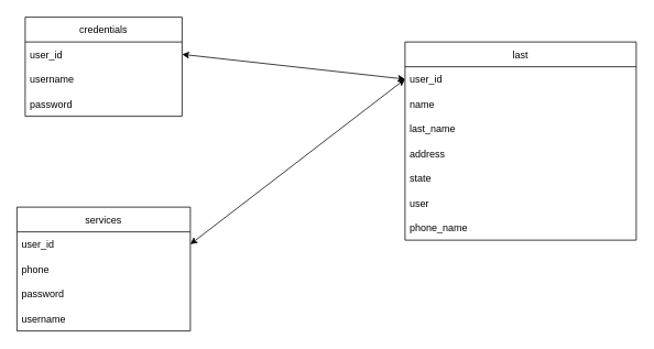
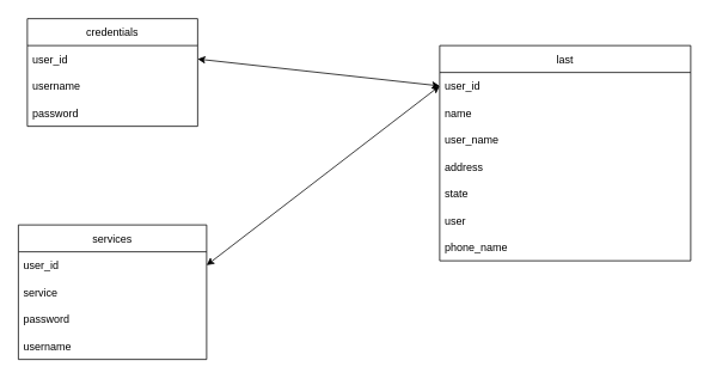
  <mxCell id="0" />
  <mxCell id="1" parent="0" />
  <mxCell id="2" value="credentials" style="swimlane;fontStyle=0;childLayout=stackLayout;horizontal=1;startSize=30;horizontalStack=0;resizeParent=1;resizeParentMax=0;resizeLast=0;collapsible=1;marginBottom=0;" parent="1" vertex="1"><mxGeometry x="30" y="20" width="190" height="120" as="geometry" /></mxCell>
  <mxCell id="3" value="user_id" style="text;strokeColor=none;fillColor=none;align=left;verticalAlign=middle;spacingLeft=4;spacingRight=4;overflow=hidden;points=[[0,0.5],[1,0.5]];portConstraint=eastwest;rotatable=0;" parent="2" vertex="1"><mxGeometry y="30" width="190" height="30" as="geometry" /></mxCell>
  <mxCell id="4" value="username" style="text;strokeColor=none;fillColor=none;align=left;verticalAlign=middle;spacingLeft=4;spacingRight=4;overflow=hidden;points=[[0,0.5],[1,0.5]];portConstraint=eastwest;rotatable=0;" parent="2" vertex="1"><mxGeometry y="60" width="190" height="30" as="geometry" /></mxCell>
  <mxCell id="5" value="password" style="text;strokeColor=none;fillColor=none;align=left;verticalAlign=middle;spacingLeft=4;spacingRight=4;overflow=hidden;points=[[0,0.5],[1,0.5]];portConstraint=eastwest;rotatable=0;" parent="2" vertex="1"><mxGeometry y="90" width="190" height="30" as="geometry" /></mxCell>
  <mxCell id="6" value="last" style="swimlane;fontStyle=0;childLayout=stackLayout;horizontal=1;startSize=30;horizontalStack=0;resizeParent=1;resizeParentMax=0;resizeLast=0;collapsible=1;marginBottom=0;" parent="1" vertex="1"><mxGeometry x="490" y="50" width="280" height="240" as="geometry" /></mxCell>
  <mxCell id="7" value="user_id" style="text;strokeColor=none;fillColor=none;align=left;verticalAlign=middle;spacingLeft=4;spacingRight=4;overflow=hidden;points=[[0,0.5],[1,0.5]];portConstraint=eastwest;rotatable=0;" parent="6" vertex="1"><mxGeometry y="30" width="280" height="30" as="geometry" /></mxCell>
  <mxCell id="8" value="name" style="text;strokeColor=none;fillColor=none;align=left;verticalAlign=middle;spacingLeft=4;spacingRight=4;overflow=hidden;points=[[0,0.5],[1,0.5]];portConstraint=eastwest;rotatable=0;" parent="6" vertex="1"><mxGeometry y="60" width="280" height="30" as="geometry" /></mxCell>
- <mxCell id="9" value="last_name" style="text;strokeColor=none;fillColor=none;align=left;verticalAlign=middle;spacingLeft=4;spacingRight=4;overflow=hidden;points=[[0,0.5],[1,0.5]];portConstraint=eastwest;rotatable=0;" parent="6" vertex="1"><mxGeometry y="90" width="280" height="30" as="geometry" /></mxCell>
+ <mxCell id="9" value="user_name" style="text;strokeColor=none;fillColor=none;align=left;verticalAlign=middle;spacingLeft=4;spacingRight=4;overflow=hidden;points=[[0,0.5],[1,0.5]];portConstraint=eastwest;rotatable=0;" parent="6" vertex="1"><mxGeometry y="90" width="280" height="30" as="geometry" /></mxCell>
  <mxCell id="10" value="address" style="text;strokeColor=none;fillColor=none;align=left;verticalAlign=middle;spacingLeft=4;spacingRight=4;overflow=hidden;points=[[0,0.5],[1,0.5]];portConstraint=eastwest;rotatable=0;" parent="6" vertex="1"><mxGeometry y="120" width="280" height="30" as="geometry" /></mxCell>
  <mxCell id="11" value="state" style="text;strokeColor=none;fillColor=none;align=left;verticalAlign=middle;spacingLeft=4;spacingRight=4;overflow=hidden;points=[[0,0.5],[1,0.5]];portConstraint=eastwest;rotatable=0;" parent="6" vertex="1"><mxGeometry y="150" width="280" height="30" as="geometry" /></mxCell>
  <mxCell id="12" value="user" style="text;strokeColor=none;fillColor=none;align=left;verticalAlign=middle;spacingLeft=4;spacingRight=4;overflow=hidden;points=[[0,0.5],[1,0.5]];portConstraint=eastwest;rotatable=0;" parent="6" vertex="1"><mxGeometry y="180" width="280" height="30" as="geometry" /></mxCell>
  <mxCell id="13" value="phone_name" style="text;strokeColor=none;fillColor=none;align=left;verticalAlign=middle;spacingLeft=4;spacingRight=4;overflow=hidden;points=[[0,0.5],[1,0.5]];portConstraint=eastwest;rotatable=0;" parent="6" vertex="1"><mxGeometry y="210" width="280" height="30" as="geometry" /></mxCell>
  <mxCell id="14" value="services" style="swimlane;fontStyle=0;childLayout=stackLayout;horizontal=1;startSize=30;horizontalStack=0;resizeParent=1;resizeParentMax=0;resizeLast=0;collapsible=1;marginBottom=0;" parent="1" vertex="1"><mxGeometry x="20" y="250" width="210" height="150" as="geometry" /></mxCell>
  <mxCell id="15" value="user_id" style="text;strokeColor=none;fillColor=none;align=left;verticalAlign=middle;spacingLeft=4;spacingRight=4;overflow=hidden;points=[[0,0.5],[1,0.5]];portConstraint=eastwest;rotatable=0;" parent="14" vertex="1"><mxGeometry y="30" width="210" height="30" as="geometry" /></mxCell>
- <mxCell id="16" value="phone" style="text;strokeColor=none;fillColor=none;align=left;verticalAlign=middle;spacingLeft=4;spacingRight=4;overflow=hidden;points=[[0,0.5],[1,0.5]];portConstraint=eastwest;rotatable=0;" parent="14" vertex="1"><mxGeometry y="60" width="210" height="30" as="geometry" /></mxCell>
+ <mxCell id="16" value="service" style="text;strokeColor=none;fillColor=none;align=left;verticalAlign=middle;spacingLeft=4;spacingRight=4;overflow=hidden;points=[[0,0.5],[1,0.5]];portConstraint=eastwest;rotatable=0;" parent="14" vertex="1"><mxGeometry y="60" width="210" height="30" as="geometry" /></mxCell>
  <mxCell id="17" value="password" style="text;strokeColor=none;fillColor=none;align=left;verticalAlign=middle;spacingLeft=4;spacingRight=4;overflow=hidden;points=[[0,0.5],[1,0.5]];portConstraint=eastwest;rotatable=0;" parent="14" vertex="1"><mxGeometry y="90" width="210" height="30" as="geometry" /></mxCell>
  <mxCell id="18" value="username" style="text;strokeColor=none;fillColor=none;align=left;verticalAlign=middle;spacingLeft=4;spacingRight=4;overflow=hidden;points=[[0,0.5],[1,0.5]];portConstraint=eastwest;rotatable=0;" parent="14" vertex="1"><mxGeometry y="120" width="210" height="30" as="geometry" /></mxCell>
  <mxCell id="19" value="" style="endArrow=classic;startArrow=classic;html=1;rounded=0;exitX=1;exitY=0.5;exitDx=0;exitDy=0;entryX=0;entryY=0.5;entryDx=0;entryDy=0;" parent="1" source="3" target="7" edge="1"><mxGeometry width="50" height="50" relative="1" as="geometry"><mxPoint x="250" y="79.5" as="sourcePoint" /><mxPoint x="440" y="160" as="targetPoint" /></mxGeometry></mxCell>
  <mxCell id="20" value="" style="endArrow=classic;startArrow=classic;html=1;rounded=0;exitX=1;exitY=0.5;exitDx=0;exitDy=0;entryX=0;entryY=0.5;entryDx=0;entryDy=0;" parent="1" source="15" target="7" edge="1"><mxGeometry width="50" height="50" relative="1" as="geometry"><mxPoint x="250" y="330" as="sourcePoint" /><mxPoint x="300" y="280" as="targetPoint" /></mxGeometry></mxCell>
